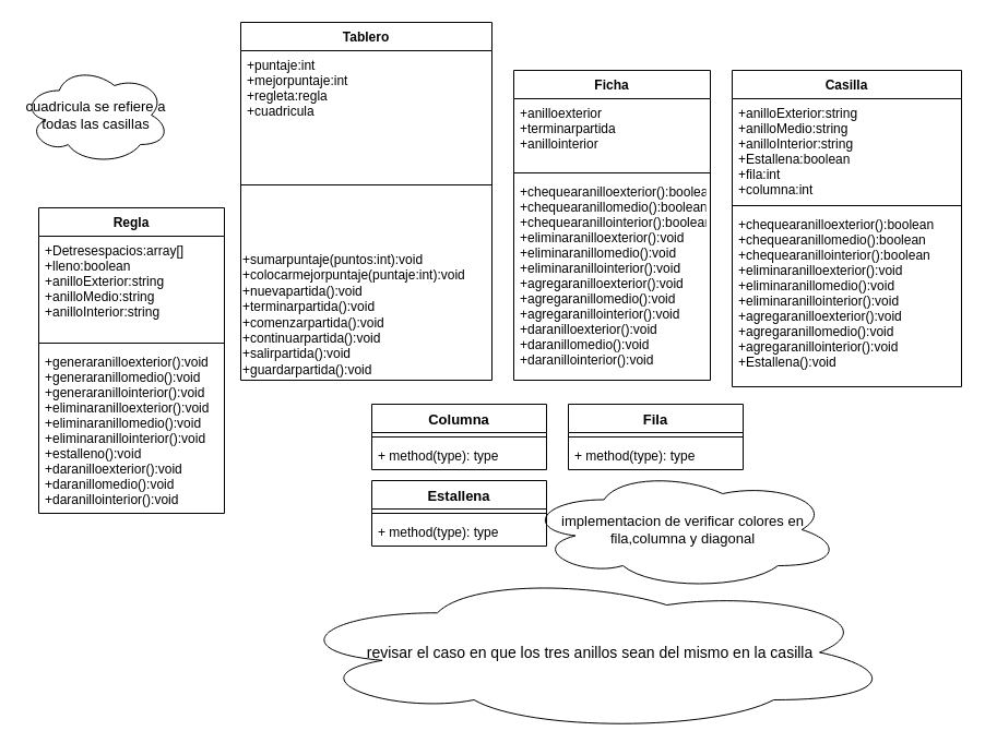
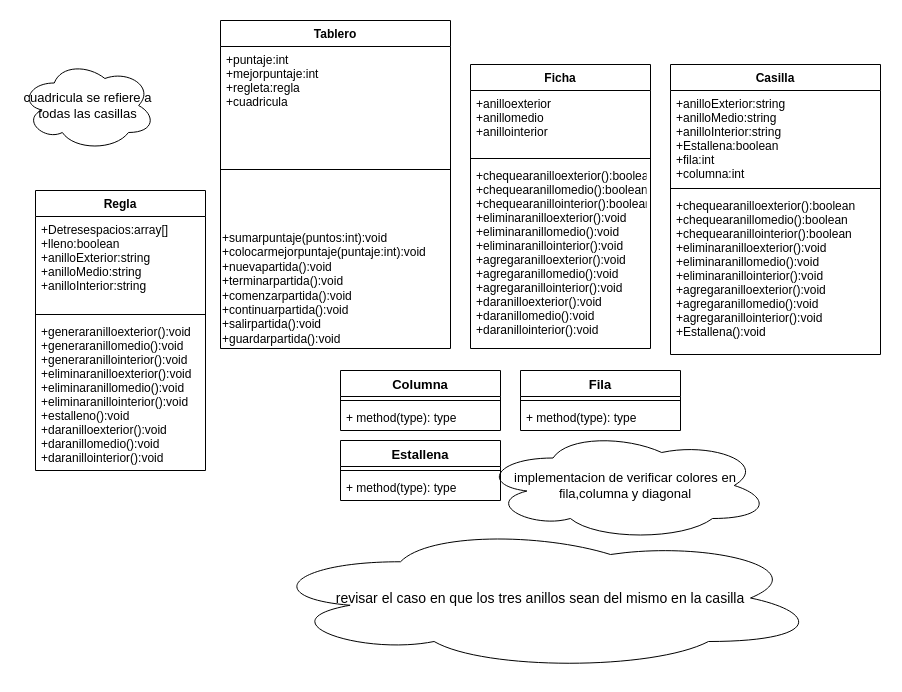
  <mxCell id="0" />
  <mxCell id="1" parent="0" />
  <mxCell id="2" value="Tablero" style="swimlane;fontStyle=1;align=center;verticalAlign=top;childLayout=stackLayout;horizontal=1;startSize=26;horizontalStack=0;resizeParent=1;resizeParentMax=0;resizeLast=0;collapsible=1;marginBottom=0;" vertex="1" parent="1"><mxGeometry x="220" y="20" width="230" height="328" as="geometry" /></mxCell>
  <mxCell id="3" value="+puntaje:int&#10;+mejorpuntaje:int&#10;+regleta:regla&#10;+cuadricula" style="text;strokeColor=none;fillColor=none;align=left;verticalAlign=top;spacingLeft=4;spacingRight=4;overflow=hidden;rotatable=0;points=[[0,0.5],[1,0.5]];portConstraint=eastwest;" vertex="1" parent="2"><mxGeometry y="26" width="230" height="64" as="geometry" /></mxCell>
  <mxCell id="4" value="" style="line;strokeWidth=1;fillColor=none;align=left;verticalAlign=middle;spacingTop=-1;spacingLeft=3;spacingRight=3;rotatable=0;labelPosition=right;points=[];portConstraint=eastwest;" vertex="1" parent="2"><mxGeometry y="90" width="230" height="118" as="geometry" /></mxCell>
  <mxCell id="5" value="+sumarpuntaje(puntos:int):void&lt;br&gt;+colocarmejorpuntaje(puntaje:int):void&lt;br&gt;+nuevapartida():void&lt;br&gt;+terminarpartida():void&lt;br&gt;+comenzarpartida():void&lt;br&gt;+continuarpartida():void&lt;br&gt;+salirpartida():void&lt;br&gt;+guardarpartida():void" style="text;html=1;align=left;verticalAlign=middle;resizable=0;points=[];autosize=1;strokeColor=none;" vertex="1" parent="2"><mxGeometry y="208" width="230" height="120" as="geometry" /></mxCell>
  <mxCell id="6" value="Ficha" style="swimlane;fontStyle=1;align=center;verticalAlign=top;childLayout=stackLayout;horizontal=1;startSize=26;horizontalStack=0;resizeParent=1;resizeParentMax=0;resizeLast=0;collapsible=1;marginBottom=0;" vertex="1" parent="1"><mxGeometry x="470" y="64" width="180" height="284" as="geometry" /></mxCell>
- <mxCell id="7" value="+anilloexterior&#10;+terminarpartida&#10;+anillointerior" style="text;strokeColor=none;fillColor=none;align=left;verticalAlign=top;spacingLeft=4;spacingRight=4;overflow=hidden;rotatable=0;points=[[0,0.5],[1,0.5]];portConstraint=eastwest;" vertex="1" parent="6"><mxGeometry y="26" width="180" height="64" as="geometry" /></mxCell>
+ <mxCell id="7" value="+anilloexterior&#10;+anillomedio&#10;+anillointerior" style="text;strokeColor=none;fillColor=none;align=left;verticalAlign=top;spacingLeft=4;spacingRight=4;overflow=hidden;rotatable=0;points=[[0,0.5],[1,0.5]];portConstraint=eastwest;" vertex="1" parent="6"><mxGeometry y="26" width="180" height="64" as="geometry" /></mxCell>
  <mxCell id="8" value="" style="line;strokeWidth=1;fillColor=none;align=left;verticalAlign=middle;spacingTop=-1;spacingLeft=3;spacingRight=3;rotatable=0;labelPosition=right;points=[];portConstraint=eastwest;" vertex="1" parent="6"><mxGeometry y="90" width="180" height="8" as="geometry" /></mxCell>
  <mxCell id="9" value="+chequearanilloexterior():boolean&#10;+chequearanillomedio():boolean&#10;+chequearanillointerior():boolean&#10;+eliminaranilloexterior():void&#10;+eliminaranillomedio():void&#10;+eliminaranillointerior():void&#10;+agregaranilloexterior():void&#10;+agregaranillomedio():void&#10;+agregaranillointerior():void&#10;+daranilloexterior():void&#10;+daranillomedio():void&#10;+daranillointerior():void" style="text;strokeColor=none;fillColor=none;align=left;verticalAlign=top;spacingLeft=4;spacingRight=4;overflow=hidden;rotatable=0;points=[[0,0.5],[1,0.5]];portConstraint=eastwest;" vertex="1" parent="6"><mxGeometry y="98" width="180" height="186" as="geometry" /></mxCell>
  <mxCell id="10" value="Casilla" style="swimlane;fontStyle=1;align=center;verticalAlign=top;childLayout=stackLayout;horizontal=1;startSize=26;horizontalStack=0;resizeParent=1;resizeParentMax=0;resizeLast=0;collapsible=1;marginBottom=0;" vertex="1" parent="1"><mxGeometry x="670" y="64" width="210" height="290" as="geometry" /></mxCell>
  <mxCell id="11" value="+anilloExterior:string&#10;+anilloMedio:string&#10;+anilloInterior:string&#10;+Estallena:boolean&#10;+fila:int&#10;+columna:int&#10;" style="text;strokeColor=none;fillColor=none;align=left;verticalAlign=top;spacingLeft=4;spacingRight=4;overflow=hidden;rotatable=0;points=[[0,0.5],[1,0.5]];portConstraint=eastwest;" vertex="1" parent="10"><mxGeometry y="26" width="210" height="94" as="geometry" /></mxCell>
  <mxCell id="12" value="" style="line;strokeWidth=1;fillColor=none;align=left;verticalAlign=middle;spacingTop=-1;spacingLeft=3;spacingRight=3;rotatable=0;labelPosition=right;points=[];portConstraint=eastwest;" vertex="1" parent="10"><mxGeometry y="120" width="210" height="8" as="geometry" /></mxCell>
  <mxCell id="13" value="+chequearanilloexterior():boolean&#10;+chequearanillomedio():boolean&#10;+chequearanillointerior():boolean&#10;+eliminaranilloexterior():void&#10;+eliminaranillomedio():void&#10;+eliminaranillointerior():void&#10;+agregaranilloexterior():void&#10;+agregaranillomedio():void&#10;+agregaranillointerior():void&#10;+Estallena():void&#10;" style="text;strokeColor=none;fillColor=none;align=left;verticalAlign=top;spacingLeft=4;spacingRight=4;overflow=hidden;rotatable=0;points=[[0,0.5],[1,0.5]];portConstraint=eastwest;" vertex="1" parent="10"><mxGeometry y="128" width="210" height="162" as="geometry" /></mxCell>
  <mxCell id="14" value="&lt;font style=&quot;font-size: 14px;&quot;&gt;revisar el caso en que los tres anillos sean del mismo en la casilla&lt;/font&gt;" style="ellipse;shape=cloud;whiteSpace=wrap;html=1;fontSize=14;" vertex="1" parent="1"><mxGeometry x="260" y="525" width="560" height="145" as="geometry" /></mxCell>
  <mxCell id="15" value="cuadricula se refiere a todas las casillas" style="ellipse;shape=cloud;whiteSpace=wrap;html=1;fontSize=13;" vertex="1" parent="1"><mxGeometry x="20" y="60" width="135" height="90" as="geometry" /></mxCell>
  <mxCell id="16" value="Regla" style="swimlane;fontStyle=1;align=center;verticalAlign=top;childLayout=stackLayout;horizontal=1;startSize=26;horizontalStack=0;resizeParent=1;resizeParentMax=0;resizeLast=0;collapsible=1;marginBottom=0;" vertex="1" parent="1"><mxGeometry x="35" y="190" width="170" height="280" as="geometry" /></mxCell>
  <mxCell id="17" value="+Detresespacios:array[]&#10;+lleno:boolean&#10;+anilloExterior:string&#10;+anilloMedio:string&#10;+anilloInterior:string" style="text;strokeColor=none;fillColor=none;align=left;verticalAlign=top;spacingLeft=4;spacingRight=4;overflow=hidden;rotatable=0;points=[[0,0.5],[1,0.5]];portConstraint=eastwest;" vertex="1" parent="16"><mxGeometry y="26" width="170" height="94" as="geometry" /></mxCell>
  <mxCell id="18" value="" style="line;strokeWidth=1;fillColor=none;align=left;verticalAlign=middle;spacingTop=-1;spacingLeft=3;spacingRight=3;rotatable=0;labelPosition=right;points=[];portConstraint=eastwest;" vertex="1" parent="16"><mxGeometry y="120" width="170" height="8" as="geometry" /></mxCell>
  <mxCell id="19" value="+generaranilloexterior():void&#10;+generaranillomedio():void&#10;+generaranillointerior():void&#10;+eliminaranilloexterior():void&#10;+eliminaranillomedio():void&#10;+eliminaranillointerior():void&#10;+estalleno():void&#10;+daranilloexterior():void&#10;+daranillomedio():void&#10;+daranillointerior():void&#10;" style="text;strokeColor=none;fillColor=none;align=left;verticalAlign=top;spacingLeft=4;spacingRight=4;overflow=hidden;rotatable=0;points=[[0,0.5],[1,0.5]];portConstraint=eastwest;" vertex="1" parent="16"><mxGeometry y="128" width="170" height="152" as="geometry" /></mxCell>
  <mxCell id="20" value="Fila" style="swimlane;fontStyle=1;align=center;verticalAlign=top;childLayout=stackLayout;horizontal=1;startSize=26;horizontalStack=0;resizeParent=1;resizeParentMax=0;resizeLast=0;collapsible=1;marginBottom=0;fontSize=13;" vertex="1" parent="1"><mxGeometry x="520" y="370" width="160" height="60" as="geometry" /></mxCell>
  <mxCell id="21" value="" style="line;strokeWidth=1;fillColor=none;align=left;verticalAlign=middle;spacingTop=-1;spacingLeft=3;spacingRight=3;rotatable=0;labelPosition=right;points=[];portConstraint=eastwest;" vertex="1" parent="20"><mxGeometry y="26" width="160" height="8" as="geometry" /></mxCell>
  <mxCell id="22" value="+ method(type): type" style="text;strokeColor=none;fillColor=none;align=left;verticalAlign=top;spacingLeft=4;spacingRight=4;overflow=hidden;rotatable=0;points=[[0,0.5],[1,0.5]];portConstraint=eastwest;" vertex="1" parent="20"><mxGeometry y="34" width="160" height="26" as="geometry" /></mxCell>
  <mxCell id="23" value="implementacion de verificar colores en fila,columna y diagonal" style="ellipse;shape=cloud;whiteSpace=wrap;html=1;fontSize=13;align=center;" vertex="1" parent="1"><mxGeometry x="480" y="430" width="290" height="110" as="geometry" /></mxCell>
  <mxCell id="24" value="Columna" style="swimlane;fontStyle=1;align=center;verticalAlign=top;childLayout=stackLayout;horizontal=1;startSize=26;horizontalStack=0;resizeParent=1;resizeParentMax=0;resizeLast=0;collapsible=1;marginBottom=0;fontSize=13;" vertex="1" parent="1"><mxGeometry x="340" y="370" width="160" height="60" as="geometry" /></mxCell>
  <mxCell id="25" value="" style="line;strokeWidth=1;fillColor=none;align=left;verticalAlign=middle;spacingTop=-1;spacingLeft=3;spacingRight=3;rotatable=0;labelPosition=right;points=[];portConstraint=eastwest;" vertex="1" parent="24"><mxGeometry y="26" width="160" height="8" as="geometry" /></mxCell>
  <mxCell id="26" value="+ method(type): type" style="text;strokeColor=none;fillColor=none;align=left;verticalAlign=top;spacingLeft=4;spacingRight=4;overflow=hidden;rotatable=0;points=[[0,0.5],[1,0.5]];portConstraint=eastwest;" vertex="1" parent="24"><mxGeometry y="34" width="160" height="26" as="geometry" /></mxCell>
  <mxCell id="27" value="Estallena" style="swimlane;fontStyle=1;align=center;verticalAlign=top;childLayout=stackLayout;horizontal=1;startSize=26;horizontalStack=0;resizeParent=1;resizeParentMax=0;resizeLast=0;collapsible=1;marginBottom=0;fontSize=13;" vertex="1" parent="1"><mxGeometry x="340" y="440" width="160" height="60" as="geometry" /></mxCell>
  <mxCell id="28" value="" style="line;strokeWidth=1;fillColor=none;align=left;verticalAlign=middle;spacingTop=-1;spacingLeft=3;spacingRight=3;rotatable=0;labelPosition=right;points=[];portConstraint=eastwest;" vertex="1" parent="27"><mxGeometry y="26" width="160" height="8" as="geometry" /></mxCell>
  <mxCell id="29" value="+ method(type): type" style="text;strokeColor=none;fillColor=none;align=left;verticalAlign=top;spacingLeft=4;spacingRight=4;overflow=hidden;rotatable=0;points=[[0,0.5],[1,0.5]];portConstraint=eastwest;" vertex="1" parent="27"><mxGeometry y="34" width="160" height="26" as="geometry" /></mxCell>
